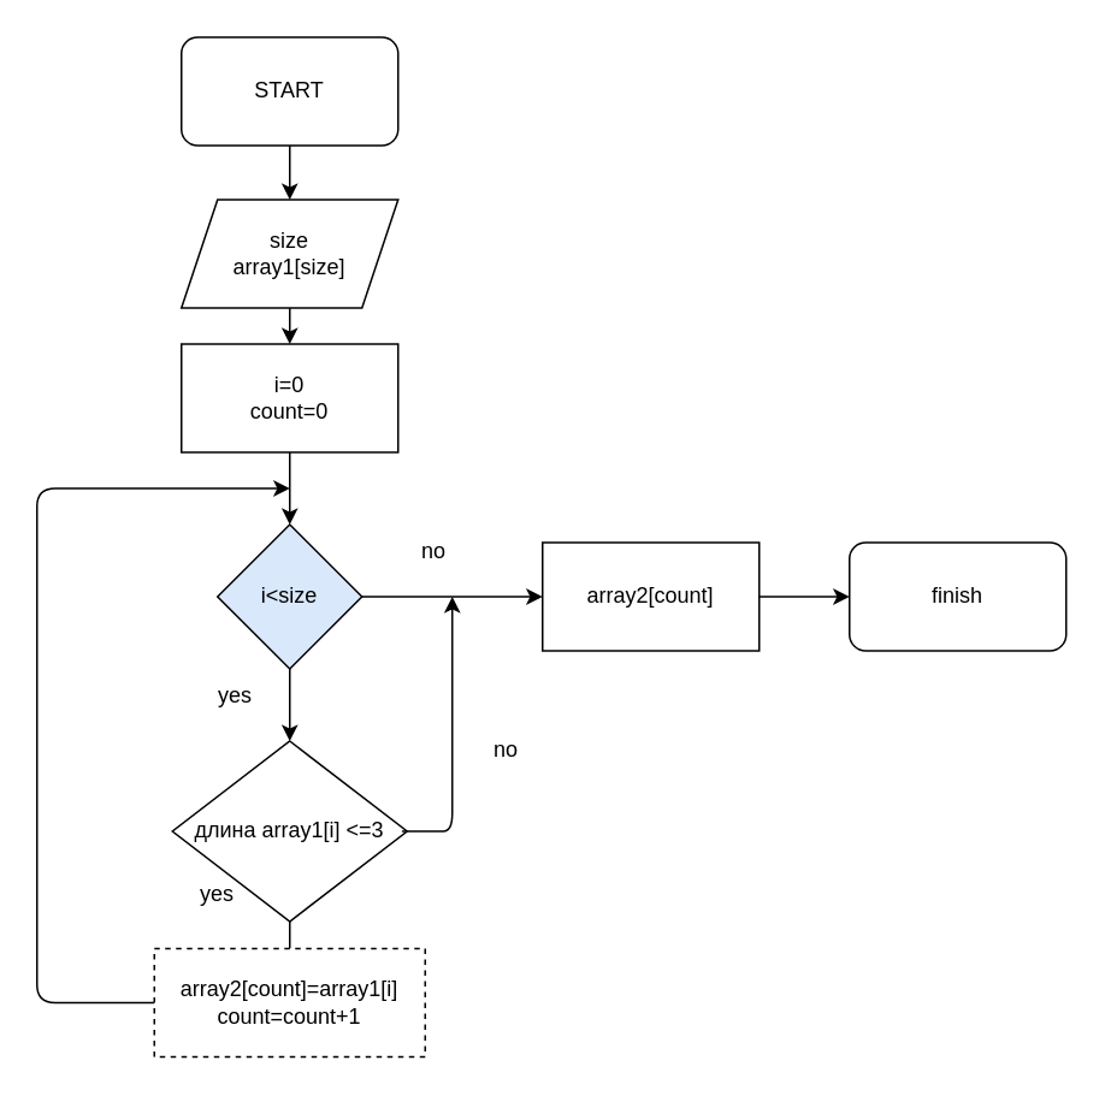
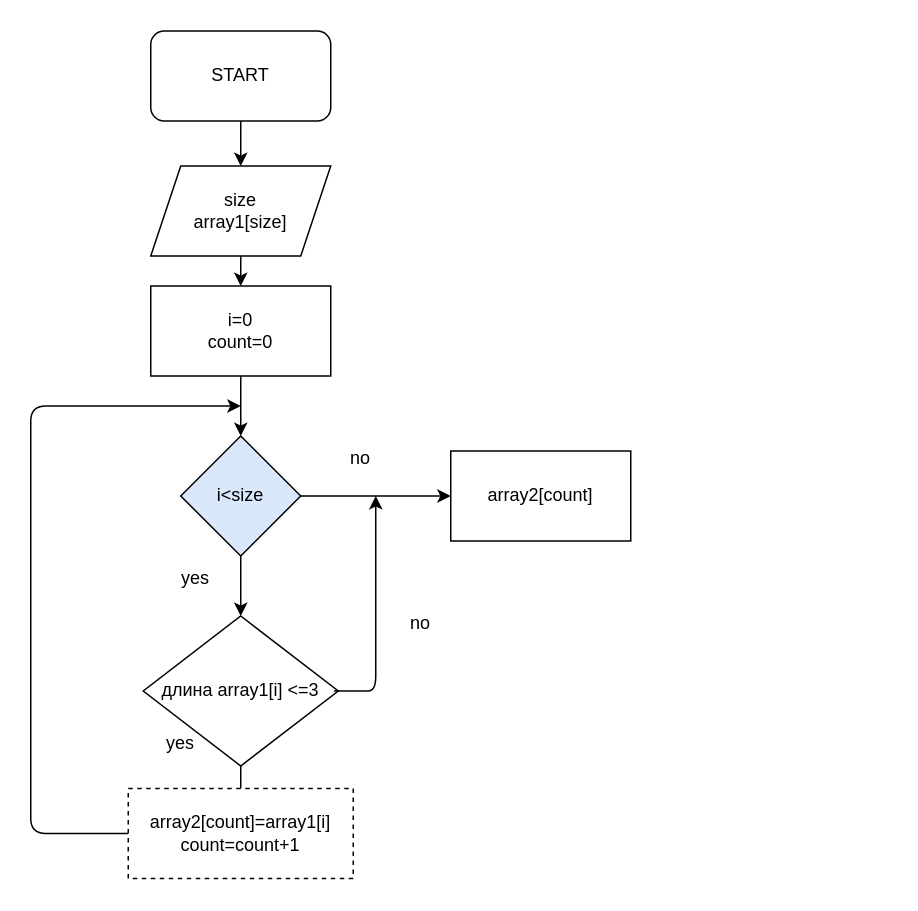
  <mxCell id="0" />
  <mxCell id="1" parent="0" />
  <mxCell id="2" style="edgeStyle=none;html=1;exitX=0.5;exitY=1;exitDx=0;exitDy=0;" parent="1" source="3" target="5" edge="1"><mxGeometry relative="1" as="geometry" /></mxCell>
  <mxCell id="3" value="START" style="rounded=1;whiteSpace=wrap;html=1;" parent="1" vertex="1"><mxGeometry x="100" y="20" width="120" height="60" as="geometry" /></mxCell>
  <mxCell id="4" style="edgeStyle=none;html=1;exitX=0.5;exitY=1;exitDx=0;exitDy=0;entryX=0.5;entryY=0;entryDx=0;entryDy=0;" parent="1" source="5" target="7" edge="1"><mxGeometry relative="1" as="geometry" /></mxCell>
  <mxCell id="5" value="size&lt;br&gt;array1[size]" style="shape=parallelogram;perimeter=parallelogramPerimeter;whiteSpace=wrap;html=1;fixedSize=1;" parent="1" vertex="1"><mxGeometry x="100" y="110" width="120" height="60" as="geometry" /></mxCell>
  <mxCell id="6" style="edgeStyle=none;html=1;exitX=0.5;exitY=1;exitDx=0;exitDy=0;entryX=0.5;entryY=0;entryDx=0;entryDy=0;" parent="1" source="7" target="10" edge="1"><mxGeometry relative="1" as="geometry" /></mxCell>
  <mxCell id="7" value="i=0&lt;br&gt;count=0" style="rounded=0;whiteSpace=wrap;html=1;" parent="1" vertex="1"><mxGeometry x="100" y="190" width="120" height="60" as="geometry" /></mxCell>
  <mxCell id="8" style="edgeStyle=none;html=1;exitX=0.5;exitY=1;exitDx=0;exitDy=0;entryX=0.5;entryY=0;entryDx=0;entryDy=0;" parent="1" source="10" target="12" edge="1"><mxGeometry relative="1" as="geometry" /></mxCell>
  <mxCell id="9" style="edgeStyle=none;html=1;exitX=1;exitY=0.5;exitDx=0;exitDy=0;" parent="1" source="10" target="14" edge="1"><mxGeometry relative="1" as="geometry" /></mxCell>
  <mxCell id="10" value="i&amp;lt;size" style="rhombus;whiteSpace=wrap;html=1;fillColor=#dae8fc;" parent="1" vertex="1"><mxGeometry x="120" y="290" width="80" height="80" as="geometry" /></mxCell>
  <mxCell id="11" style="edgeStyle=none;html=1;exitX=0.5;exitY=1;exitDx=0;exitDy=0;entryX=0.5;entryY=0;entryDx=0;entryDy=0;endArrow=none;" edge="1" parent="1" source="12" target="19"><mxGeometry relative="1" as="geometry" /></mxCell>
  <mxCell id="12" value="длина array1[i] &amp;lt;=3" style="rhombus;whiteSpace=wrap;html=1;" parent="1" vertex="1"><mxGeometry x="95" y="410" width="130" height="100" as="geometry" /></mxCell>
- <mxCell id="13" style="edgeStyle=none;html=1;exitX=1;exitY=0.5;exitDx=0;exitDy=0;entryX=0;entryY=0.5;entryDx=0;entryDy=0;" edge="1" parent="1" source="14" target="22"><mxGeometry relative="1" as="geometry" /></mxCell>
  <mxCell id="14" value="array2[count]" style="rounded=0;whiteSpace=wrap;html=1;" parent="1" vertex="1"><mxGeometry x="300" y="300" width="120" height="60" as="geometry" /></mxCell>
  <mxCell id="15" value="yes" style="text;html=1;strokeColor=none;fillColor=none;align=center;verticalAlign=middle;whiteSpace=wrap;rounded=0;" parent="1" vertex="1"><mxGeometry x="100" y="370" width="60" height="30" as="geometry" /></mxCell>
  <mxCell id="16" value="no" style="text;html=1;strokeColor=none;fillColor=none;align=center;verticalAlign=middle;whiteSpace=wrap;rounded=0;" parent="1" vertex="1"><mxGeometry x="210" y="290" width="60" height="30" as="geometry" /></mxCell>
  <mxCell id="17" style="edgeStyle=none;html=1;" edge="1" parent="1"><mxGeometry relative="1" as="geometry"><mxPoint x="250" y="330" as="targetPoint" /><mxPoint x="230" y="460" as="sourcePoint" /><Array as="points"><mxPoint x="220" y="460" /><mxPoint x="230" y="460" /><mxPoint x="250" y="460" /></Array></mxGeometry></mxCell>
  <mxCell id="18" style="edgeStyle=none;html=1;exitX=0;exitY=0.5;exitDx=0;exitDy=0;" edge="1" parent="1" source="19"><mxGeometry relative="1" as="geometry"><mxPoint x="160" y="270" as="targetPoint" /><mxPoint x="20" y="550" as="sourcePoint" /><Array as="points"><mxPoint x="20" y="555" /><mxPoint x="20" y="270" /></Array></mxGeometry></mxCell>
  <mxCell id="19" value="array2[count]=array1[i]&lt;br&gt;count=count+1" style="rounded=0;whiteSpace=wrap;html=1;dashed=1;" parent="1" vertex="1"><mxGeometry x="85" y="525" width="150" height="60" as="geometry" /></mxCell>
  <mxCell id="20" value="yes" style="text;html=1;strokeColor=none;fillColor=none;align=center;verticalAlign=middle;whiteSpace=wrap;rounded=0;" parent="1" vertex="1"><mxGeometry x="90" y="480" width="60" height="30" as="geometry" /></mxCell>
  <mxCell id="21" value="no" style="text;html=1;strokeColor=none;fillColor=none;align=center;verticalAlign=middle;whiteSpace=wrap;rounded=0;" vertex="1" parent="1"><mxGeometry x="250" y="400" width="60" height="30" as="geometry" /></mxCell>
- <mxCell id="22" value="finish" style="rounded=1;whiteSpace=wrap;html=1;" vertex="1" parent="1"><mxGeometry x="470" y="300" width="120" height="60" as="geometry" /></mxCell>
